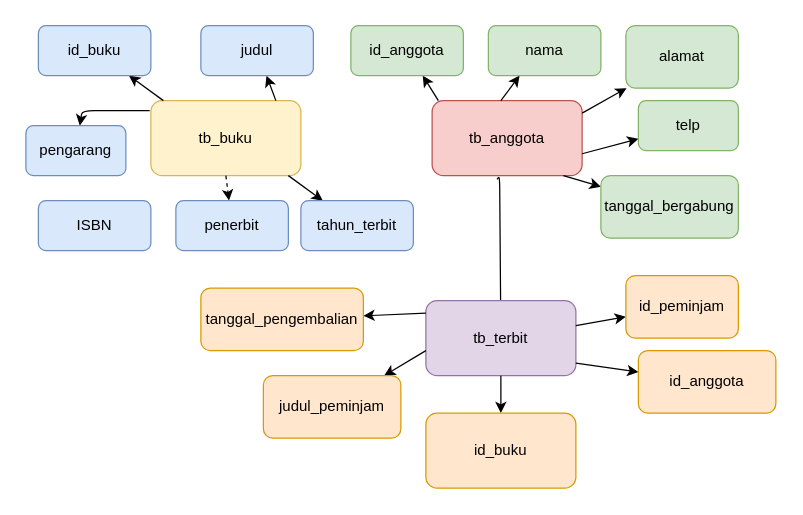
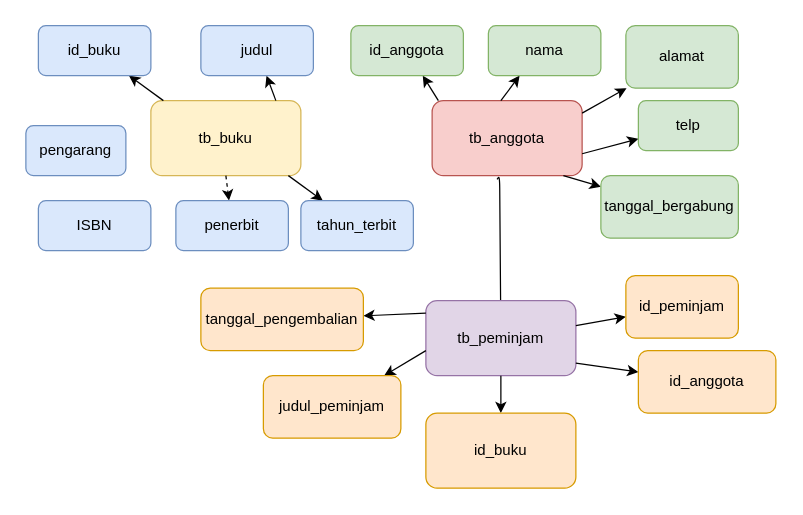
  <mxCell id="0" />
  <mxCell id="1" parent="0" />
  <mxCell id="2" value="tb_buku" style="rounded=1;whiteSpace=wrap;html=1;fillColor=#fff2cc;strokeColor=#d6b656;" vertex="1" parent="1"><mxGeometry x="120" y="80" width="120" height="60" as="geometry" /></mxCell>
  <mxCell id="3" value="" style="endArrow=classic;html=1;" edge="1" parent="1" target="4"><mxGeometry width="50" height="50" relative="1" as="geometry"><mxPoint x="130" y="80" as="sourcePoint" /><mxPoint x="110" y="40" as="targetPoint" /></mxGeometry></mxCell>
  <mxCell id="4" value="id_buku" style="rounded=1;whiteSpace=wrap;html=1;fillColor=#dae8fc;strokeColor=#6c8ebf;" vertex="1" parent="1"><mxGeometry x="30" y="20" width="90" height="40" as="geometry" /></mxCell>
  <mxCell id="5" value="" style="endArrow=classic;html=1;" edge="1" parent="1" target="6"><mxGeometry width="50" height="50" relative="1" as="geometry"><mxPoint x="220" y="80" as="sourcePoint" /><mxPoint x="230" y="50" as="targetPoint" /></mxGeometry></mxCell>
  <mxCell id="6" value="judul" style="rounded=1;whiteSpace=wrap;html=1;fillColor=#dae8fc;strokeColor=#6c8ebf;" vertex="1" parent="1"><mxGeometry x="160" y="20" width="90" height="40" as="geometry" /></mxCell>
- <mxCell id="7" value="" style="endArrow=classic;html=1;exitX=-0.008;exitY=0.133;exitDx=0;exitDy=0;exitPerimeter=0;" edge="1" parent="1" source="2" target="8"><mxGeometry width="50" height="50" relative="1" as="geometry"><mxPoint x="80" y="135" as="sourcePoint" /><mxPoint x="70" y="140" as="targetPoint" /><Array as="points"><mxPoint x="65" y="88" /></Array></mxGeometry></mxCell>
  <mxCell id="8" value="pengarang" style="rounded=1;whiteSpace=wrap;html=1;fillColor=#dae8fc;strokeColor=#6c8ebf;" vertex="1" parent="1"><mxGeometry x="20" y="100" width="80" height="40" as="geometry" /></mxCell>
  <mxCell id="9" value="ISBN" style="rounded=1;whiteSpace=wrap;html=1;fillColor=#dae8fc;strokeColor=#6c8ebf;" vertex="1" parent="1"><mxGeometry x="30" y="160" width="90" height="40" as="geometry" /></mxCell>
  <mxCell id="10" value="" style="endArrow=classic;html=1;exitX=0.5;exitY=1;exitDx=0;exitDy=0;dashed=1;" edge="1" parent="1" source="2" target="11"><mxGeometry width="50" height="50" relative="1" as="geometry"><mxPoint x="155" y="180" as="sourcePoint" /><mxPoint x="200" y="190" as="targetPoint" /></mxGeometry></mxCell>
  <mxCell id="11" value="penerbit" style="rounded=1;whiteSpace=wrap;html=1;fillColor=#dae8fc;strokeColor=#6c8ebf;" vertex="1" parent="1"><mxGeometry x="140" y="160" width="90" height="40" as="geometry" /></mxCell>
  <mxCell id="12" value="" style="endArrow=classic;html=1;" edge="1" parent="1" target="13"><mxGeometry width="50" height="50" relative="1" as="geometry"><mxPoint x="230" y="140" as="sourcePoint" /><mxPoint x="280" y="190" as="targetPoint" /></mxGeometry></mxCell>
  <mxCell id="13" value="tahun_terbit" style="rounded=1;whiteSpace=wrap;html=1;fillColor=#dae8fc;strokeColor=#6c8ebf;" vertex="1" parent="1"><mxGeometry x="240" y="160" width="90" height="40" as="geometry" /></mxCell>
  <mxCell id="14" value="tb_anggota" style="rounded=1;whiteSpace=wrap;html=1;fillColor=#f8cecc;strokeColor=#b85450;" vertex="1" parent="1"><mxGeometry x="345" y="80" width="120" height="60" as="geometry" /></mxCell>
  <mxCell id="15" value="" style="endArrow=classic;html=1;" edge="1" parent="1" target="16"><mxGeometry width="50" height="50" relative="1" as="geometry"><mxPoint x="350" y="80" as="sourcePoint" /><mxPoint x="340" y="30" as="targetPoint" /></mxGeometry></mxCell>
  <mxCell id="16" value="id_anggota" style="rounded=1;whiteSpace=wrap;html=1;fillColor=#d5e8d4;strokeColor=#82b366;" vertex="1" parent="1"><mxGeometry x="280" y="20" width="90" height="40" as="geometry" /></mxCell>
  <mxCell id="17" value="" style="endArrow=classic;html=1;" edge="1" parent="1" target="18"><mxGeometry width="50" height="50" relative="1" as="geometry"><mxPoint x="400" y="80" as="sourcePoint" /><mxPoint x="420" y="30" as="targetPoint" /><Array as="points"><mxPoint x="415" y="60" /></Array></mxGeometry></mxCell>
  <mxCell id="18" value="nama" style="rounded=1;whiteSpace=wrap;html=1;fillColor=#d5e8d4;strokeColor=#82b366;" vertex="1" parent="1"><mxGeometry x="390" y="20" width="90" height="40" as="geometry" /></mxCell>
  <mxCell id="19" value="" style="endArrow=classic;html=1;" edge="1" parent="1" target="20"><mxGeometry width="50" height="50" relative="1" as="geometry"><mxPoint x="465" y="90" as="sourcePoint" /><mxPoint x="515" y="60" as="targetPoint" /></mxGeometry></mxCell>
  <mxCell id="20" value="alamat" style="rounded=1;whiteSpace=wrap;html=1;fillColor=#d5e8d4;strokeColor=#82b366;" vertex="1" parent="1"><mxGeometry x="500" y="20" width="90" height="50" as="geometry" /></mxCell>
  <mxCell id="21" value="" style="endArrow=classic;html=1;" edge="1" parent="1" target="22"><mxGeometry width="50" height="50" relative="1" as="geometry"><mxPoint x="465" y="122.5" as="sourcePoint" /><mxPoint x="540" y="123" as="targetPoint" /></mxGeometry></mxCell>
  <mxCell id="22" value="telp" style="rounded=1;whiteSpace=wrap;html=1;fillColor=#d5e8d4;strokeColor=#82b366;" vertex="1" parent="1"><mxGeometry x="510" y="80" width="80" height="40" as="geometry" /></mxCell>
  <mxCell id="23" value="" style="endArrow=classic;html=1;" edge="1" parent="1" target="24"><mxGeometry width="50" height="50" relative="1" as="geometry"><mxPoint x="450" y="140" as="sourcePoint" /><mxPoint x="520" y="160" as="targetPoint" /></mxGeometry></mxCell>
  <mxCell id="24" value="tanggal_bergabung" style="rounded=1;whiteSpace=wrap;html=1;fillColor=#d5e8d4;strokeColor=#82b366;" vertex="1" parent="1"><mxGeometry x="480" y="140" width="110" height="50" as="geometry" /></mxCell>
  <mxCell id="25" value="" style="endArrow=none;html=1;" edge="1" parent="1"><mxGeometry width="50" height="50" relative="1" as="geometry"><mxPoint x="404.5" y="210" as="sourcePoint" /><mxPoint x="404.5" y="210" as="targetPoint" /></mxGeometry></mxCell>
  <mxCell id="26" value="" style="endArrow=none;html=1;exitX=0.433;exitY=1.05;exitDx=0;exitDy=0;exitPerimeter=0;" edge="1" parent="1" source="14" target="27"><mxGeometry width="50" height="50" relative="1" as="geometry"><mxPoint x="400" y="210" as="sourcePoint" /><mxPoint x="400" y="140" as="targetPoint" /><Array as="points"><mxPoint x="399" y="140" /></Array></mxGeometry></mxCell>
- <mxCell id="27" value="tb_terbit" style="rounded=1;whiteSpace=wrap;html=1;fillColor=#e1d5e7;strokeColor=#9673a6;" vertex="1" parent="1"><mxGeometry x="340" y="240" width="120" height="60" as="geometry" /></mxCell>
+ <mxCell id="27" value="tb_peminjam" style="rounded=1;whiteSpace=wrap;html=1;fillColor=#e1d5e7;strokeColor=#9673a6;" vertex="1" parent="1"><mxGeometry x="340" y="240" width="120" height="60" as="geometry" /></mxCell>
  <mxCell id="28" value="" style="endArrow=classic;html=1;" edge="1" parent="1" target="29"><mxGeometry width="50" height="50" relative="1" as="geometry"><mxPoint x="460" y="260" as="sourcePoint" /><mxPoint x="530" y="250" as="targetPoint" /></mxGeometry></mxCell>
  <mxCell id="29" value="id_peminjam" style="rounded=1;whiteSpace=wrap;html=1;fillColor=#ffe6cc;strokeColor=#d79b00;" vertex="1" parent="1"><mxGeometry x="500" y="220" width="90" height="50" as="geometry" /></mxCell>
  <mxCell id="30" value="" style="endArrow=classic;html=1;" edge="1" parent="1" target="31"><mxGeometry width="50" height="50" relative="1" as="geometry"><mxPoint x="460" y="290" as="sourcePoint" /><mxPoint x="510" y="300" as="targetPoint" /></mxGeometry></mxCell>
  <mxCell id="31" value="id_anggota" style="rounded=1;whiteSpace=wrap;html=1;fillColor=#ffe6cc;strokeColor=#d79b00;" vertex="1" parent="1"><mxGeometry x="510" y="280" width="110" height="50" as="geometry" /></mxCell>
  <mxCell id="32" value="" style="endArrow=classic;html=1;" edge="1" parent="1" target="33"><mxGeometry width="50" height="50" relative="1" as="geometry"><mxPoint x="400" y="300" as="sourcePoint" /><mxPoint x="400" y="360" as="targetPoint" /></mxGeometry></mxCell>
  <mxCell id="33" value="id_buku" style="rounded=1;whiteSpace=wrap;html=1;fillColor=#ffe6cc;strokeColor=#d79b00;" vertex="1" parent="1"><mxGeometry x="340" y="330" width="120" height="60" as="geometry" /></mxCell>
  <mxCell id="34" value="" style="endArrow=classic;html=1;" edge="1" parent="1" target="35"><mxGeometry width="50" height="50" relative="1" as="geometry"><mxPoint x="340" y="250" as="sourcePoint" /><mxPoint x="250" y="260" as="targetPoint" /></mxGeometry></mxCell>
  <mxCell id="35" value="tanggal_pengembalian" style="rounded=1;whiteSpace=wrap;html=1;fillColor=#ffe6cc;strokeColor=#d79b00;" vertex="1" parent="1"><mxGeometry x="160" y="230" width="130" height="50" as="geometry" /></mxCell>
  <mxCell id="36" value="" style="endArrow=classic;html=1;" edge="1" parent="1" target="37"><mxGeometry width="50" height="50" relative="1" as="geometry"><mxPoint x="340" y="280" as="sourcePoint" /><mxPoint x="260" y="310" as="targetPoint" /></mxGeometry></mxCell>
  <mxCell id="37" value="judul_peminjam" style="rounded=1;whiteSpace=wrap;html=1;fillColor=#ffe6cc;strokeColor=#d79b00;" vertex="1" parent="1"><mxGeometry x="210" y="300" width="110" height="50" as="geometry" /></mxCell>
